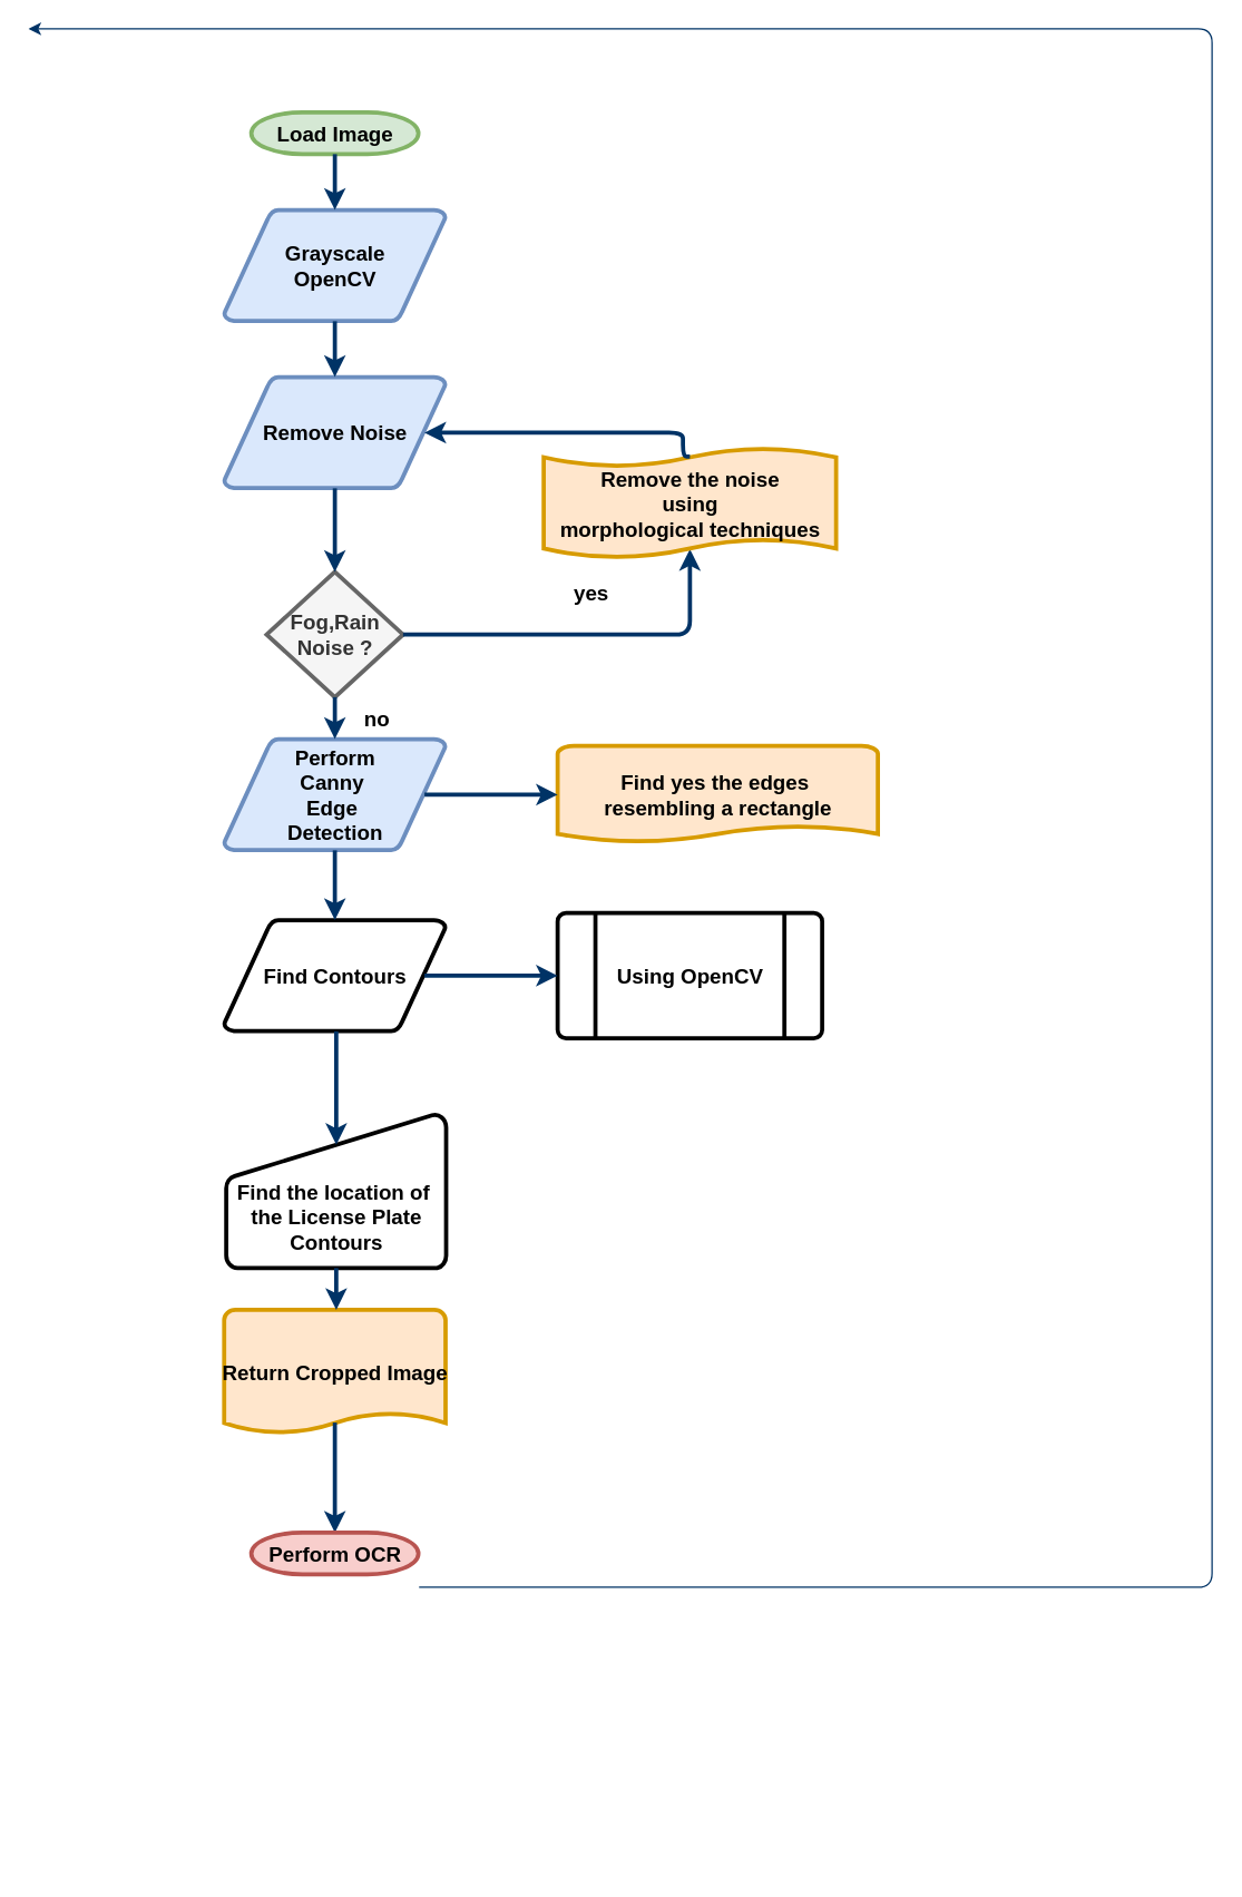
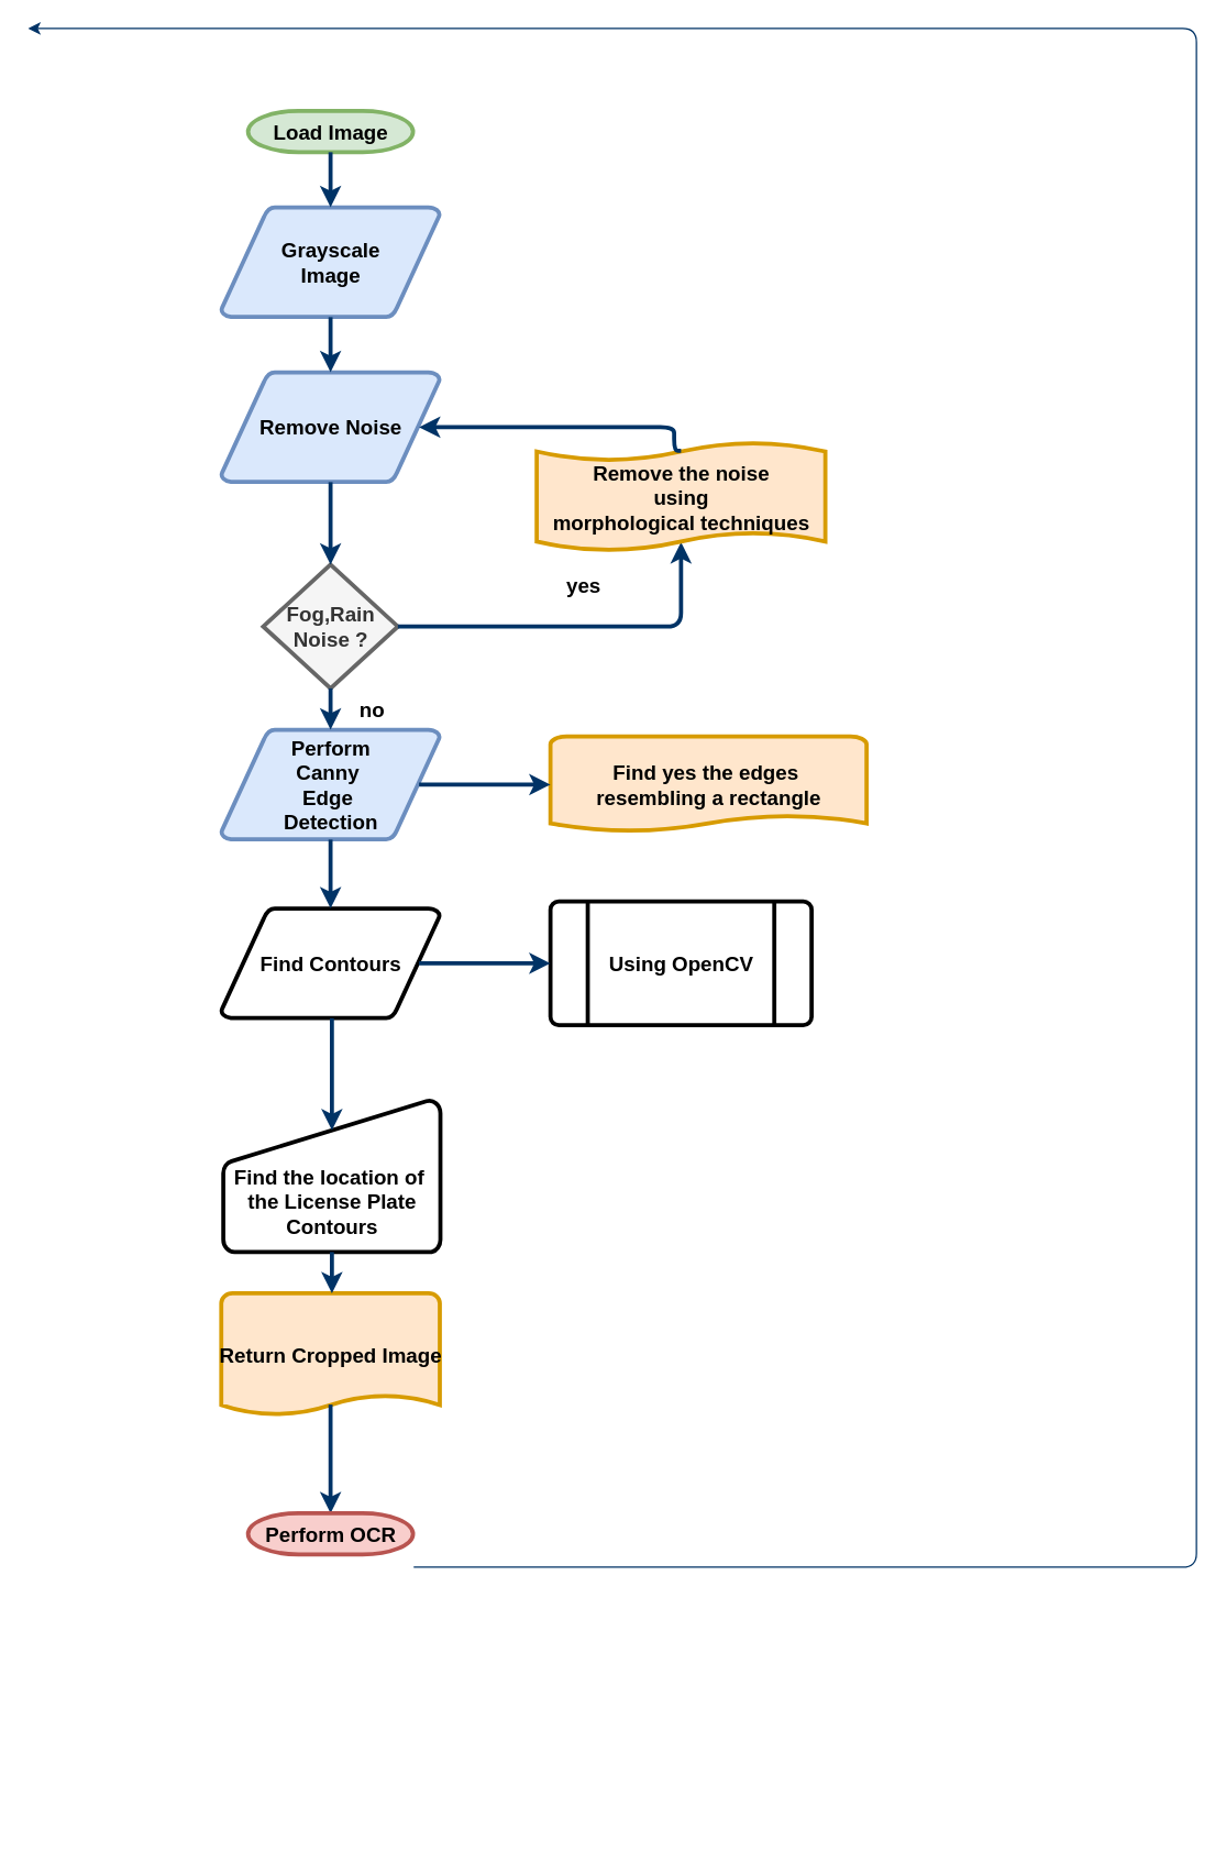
  <mxCell id="0" />
  <mxCell id="1" parent="0" />
  <mxCell id="2" value="Load Image" style="shape=mxgraph.flowchart.terminator;strokeWidth=3;gradientDirection=north;fontStyle=1;html=1;fillColor=#d5e8d4;strokeColor=#82b366;fontSize=15;" parent="1" vertex="1"><mxGeometry x="180" y="80" width="120" height="30" as="geometry" /></mxCell>
- <mxCell id="3" value="Grayscale&lt;br style=&quot;font-size: 15px;&quot;&gt;OpenCV" style="shape=mxgraph.flowchart.data;strokeWidth=3;gradientDirection=north;fontStyle=1;html=1;fillColor=#dae8fc;strokeColor=#6c8ebf;fontSize=15;" parent="1" vertex="1"><mxGeometry x="160.5" y="150" width="159" height="80" as="geometry" /></mxCell>
+ <mxCell id="3" value="Grayscale&lt;br style=&quot;font-size: 15px;&quot;&gt;Image" style="shape=mxgraph.flowchart.data;strokeWidth=3;gradientDirection=north;fontStyle=1;html=1;fillColor=#dae8fc;strokeColor=#6c8ebf;fontSize=15;" parent="1" vertex="1"><mxGeometry x="160.5" y="150" width="159" height="80" as="geometry" /></mxCell>
  <mxCell id="4" value="Perform&lt;br style=&quot;font-size: 15px;&quot;&gt;Canny&amp;nbsp;&lt;br style=&quot;font-size: 15px;&quot;&gt;Edge&amp;nbsp;&lt;br style=&quot;font-size: 15px;&quot;&gt;Detection" style="shape=mxgraph.flowchart.data;strokeWidth=3;gradientDirection=north;fontStyle=1;html=1;fillColor=#dae8fc;strokeColor=#6c8ebf;fontSize=15;" parent="1" vertex="1"><mxGeometry x="160.5" y="530" width="159" height="80" as="geometry" /></mxCell>
  <mxCell id="5" value="Remove Noise" style="shape=mxgraph.flowchart.data;strokeWidth=3;gradientDirection=north;fontStyle=1;html=1;fillColor=#dae8fc;strokeColor=#6c8ebf;fontSize=15;" parent="1" vertex="1"><mxGeometry x="160.5" y="270" width="159" height="80" as="geometry" /></mxCell>
  <mxCell id="6" value="Fog,Rain&lt;br style=&quot;font-size: 15px;&quot;&gt;Noise ?" style="shape=mxgraph.flowchart.decision;strokeWidth=3;gradientDirection=north;fontStyle=1;html=1;fillColor=#f5f5f5;strokeColor=#666666;fontColor=#333333;fontSize=15;" parent="1" vertex="1"><mxGeometry x="191" y="410" width="98" height="90" as="geometry" /></mxCell>
  <mxCell id="7" style="fontStyle=1;strokeColor=#003366;strokeWidth=3;html=1;fontSize=15;" parent="1" source="2" target="3" edge="1"><mxGeometry relative="1" as="geometry" /></mxCell>
  <mxCell id="8" style="fontStyle=1;strokeColor=#003366;strokeWidth=3;html=1;fontSize=15;" parent="1" source="3" target="5" edge="1"><mxGeometry relative="1" as="geometry" /></mxCell>
  <mxCell id="9" style="entryX=0.5;entryY=0;entryPerimeter=0;fontStyle=1;strokeColor=#003366;strokeWidth=3;html=1;fontSize=15;" parent="1" source="5" target="6" edge="1"><mxGeometry relative="1" as="geometry" /></mxCell>
  <mxCell id="10" value="" style="edgeStyle=elbowEdgeStyle;elbow=horizontal;entryX=0.5;entryY=0.91;entryPerimeter=0;exitX=1;exitY=0.5;exitPerimeter=0;fontStyle=1;strokeColor=#003366;strokeWidth=3;html=1;fontSize=15;" parent="1" source="6" target="27" edge="1"><mxGeometry x="381" y="28.5" width="100" height="100" as="geometry"><mxPoint x="670" y="467" as="sourcePoint" /><mxPoint x="685.395" y="338.5" as="targetPoint" /><Array as="points"><mxPoint x="495" y="430" /></Array></mxGeometry></mxCell>
  <mxCell id="11" value="yes" style="text;fontStyle=1;html=1;strokeColor=none;gradientColor=none;fillColor=none;strokeWidth=3;fontSize=15;" parent="1" vertex="1"><mxGeometry x="410" y="410" width="40" height="26" as="geometry" /></mxCell>
  <mxCell id="12" value="" style="edgeStyle=elbowEdgeStyle;elbow=horizontal;fontColor=#001933;fontStyle=1;strokeColor=#003366;strokeWidth=3;html=1;fontSize=15;" parent="1" source="6" target="4" edge="1"><mxGeometry width="100" height="100" as="geometry"><mxPoint y="120" as="sourcePoint" x="-80" /><mxPoint x="20" as="targetPoint" y="20" /></mxGeometry></mxCell>
  <mxCell id="13" value="Find Contours" style="shape=mxgraph.flowchart.data;strokeWidth=3;gradientColor=none;gradientDirection=north;fontStyle=1;html=1;fontSize=15;" parent="1" vertex="1"><mxGeometry x="160.5" y="660" width="159" height="80" as="geometry" /></mxCell>
  <mxCell id="14" value="no" style="text;fontStyle=1;html=1;strokeColor=none;gradientColor=none;fillColor=none;strokeWidth=3;align=center;fontSize=15;" parent="1" vertex="1"><mxGeometry x="250" y="500" width="40" height="26" as="geometry" /></mxCell>
  <mxCell id="15" value="Find yes the edges&amp;nbsp;&lt;br style=&quot;font-size: 15px;&quot;&gt;resembling a rectangle" style="shape=mxgraph.flowchart.document;strokeWidth=3;gradientDirection=north;fontStyle=1;html=1;fillColor=#ffe6cc;strokeColor=#d79b00;fontSize=15;" parent="1" vertex="1"><mxGeometry x="400" y="535" width="230" height="70" as="geometry" /></mxCell>
  <mxCell id="16" value="" style="edgeStyle=elbowEdgeStyle;elbow=horizontal;exitX=0.905;exitY=0.5;exitPerimeter=0;fontStyle=1;strokeColor=#003366;strokeWidth=3;html=1;fontSize=15;" parent="1" source="4" target="15" edge="1"><mxGeometry width="100" height="100" as="geometry"><mxPoint y="120" as="sourcePoint" x="-80" /><mxPoint x="20" as="targetPoint" y="20" /></mxGeometry></mxCell>
  <mxCell id="17" value="" style="edgeStyle=elbowEdgeStyle;elbow=horizontal;fontStyle=1;strokeColor=#003366;strokeWidth=3;html=1;fontSize=15;" parent="1" source="4" target="13" edge="1"><mxGeometry width="100" height="100" as="geometry"><mxPoint y="120" as="sourcePoint" x="-80" /><mxPoint x="20" as="targetPoint" y="20" /></mxGeometry></mxCell>
  <mxCell id="18" value="Using OpenCV" style="shape=mxgraph.flowchart.predefined_process;strokeWidth=3;gradientColor=none;gradientDirection=north;fontStyle=1;html=1;fontSize=15;" parent="1" vertex="1"><mxGeometry x="400" y="655" width="190" height="90" as="geometry" /></mxCell>
  <mxCell id="19" value="" style="edgeStyle=elbowEdgeStyle;elbow=horizontal;exitX=0.905;exitY=0.5;exitPerimeter=0;fontStyle=1;strokeColor=#003366;strokeWidth=3;html=1;fontSize=15;" parent="1" source="13" target="18" edge="1"><mxGeometry width="100" height="100" as="geometry"><mxPoint y="120" as="sourcePoint" x="-80" /><mxPoint x="20" as="targetPoint" y="20" /></mxGeometry></mxCell>
  <mxCell id="20" value="&lt;br style=&quot;font-size: 15px;&quot;&gt;&lt;br style=&quot;font-size: 15px;&quot;&gt;Find the location of&amp;nbsp;&lt;br style=&quot;font-size: 15px;&quot;&gt;the License Plate&lt;br style=&quot;font-size: 15px;&quot;&gt;Contours" style="shape=mxgraph.flowchart.manual_input;strokeWidth=3;gradientColor=none;gradientDirection=north;fontStyle=1;html=1;fontSize=15;" parent="1" vertex="1"><mxGeometry x="162" y="800" width="158" height="110" as="geometry" /></mxCell>
  <mxCell id="21" value="" style="edgeStyle=elbowEdgeStyle;elbow=horizontal;entryX=0.5;entryY=0.195;entryPerimeter=0;fontStyle=1;strokeColor=#003366;strokeWidth=3;html=1;fontSize=15;" parent="1" source="13" target="20" edge="1"><mxGeometry width="100" height="100" as="geometry"><mxPoint y="120" as="sourcePoint" x="-80" /><mxPoint x="20" as="targetPoint" y="20" /></mxGeometry></mxCell>
  <mxCell id="22" value="Return Cropped Image" style="shape=mxgraph.flowchart.document;strokeWidth=3;gradientDirection=north;fontStyle=1;html=1;fillColor=#ffe6cc;strokeColor=#d79b00;fontSize=15;" parent="1" vertex="1"><mxGeometry x="160.5" y="940" width="159" height="90" as="geometry" /></mxCell>
  <mxCell id="23" value="" style="edgeStyle=elbowEdgeStyle;elbow=horizontal;exitX=0.5;exitY=1;exitPerimeter=0;fontStyle=1;strokeColor=#003366;strokeWidth=3;html=1;fontSize=15;" parent="1" source="20" target="22" edge="1"><mxGeometry width="100" height="100" as="geometry"><mxPoint y="120" as="sourcePoint" x="-80" /><mxPoint x="20" as="targetPoint" y="20" /></mxGeometry></mxCell>
  <mxCell id="24" value="" style="edgeStyle=elbowEdgeStyle;elbow=horizontal;exitX=0.5;exitY=0.9;exitPerimeter=0;fontStyle=1;strokeColor=#003366;strokeWidth=3;html=1;fontSize=15;" parent="1" source="22" edge="1"><mxGeometry width="100" height="100" as="geometry"><mxPoint y="120" as="sourcePoint" x="-80" /><mxPoint x="240" y="1100" as="targetPoint" /></mxGeometry></mxCell>
  <mxCell id="25" value="Perform OCR" style="shape=mxgraph.flowchart.terminator;strokeWidth=3;gradientDirection=north;fontStyle=1;html=1;fillColor=#f8cecc;strokeColor=#b85450;fontSize=15;" parent="1" vertex="1"><mxGeometry x="180" y="1100" width="120" height="30" as="geometry" /></mxCell>
  <mxCell id="26" value="" style="edgeStyle=elbowEdgeStyle;elbow=horizontal;exitX=1;exitY=0.5;exitPerimeter=0;entryX=0.905;entryY=0.5;entryPerimeter=0;fontStyle=1;strokeColor=#003366;strokeWidth=1;html=1;" parent="1" edge="1"><mxGeometry width="100" height="100" as="geometry"><mxPoint x="300.5" y="1139.25" as="sourcePoint" /><mxPoint x="20" as="targetPoint" y="20" /><Array as="points"><mxPoint x="870" y="1340" /></Array></mxGeometry></mxCell>
  <mxCell id="27" value="Remove the noise&lt;br style=&quot;font-size: 15px;&quot;&gt;using &lt;br style=&quot;font-size: 15px;&quot;&gt;morphological techniques" style="shape=mxgraph.flowchart.paper_tape;strokeWidth=3;gradientDirection=north;fontStyle=1;html=1;fillColor=#ffe6cc;strokeColor=#d79b00;fontSize=15;" parent="1" vertex="1"><mxGeometry x="390" y="320" width="210" height="81" as="geometry" /></mxCell>
  <mxCell id="28" value="" style="edgeStyle=elbowEdgeStyle;elbow=horizontal;exitX=0.5;exitY=0.09;exitPerimeter=0;entryX=0.905;entryY=0.5;entryPerimeter=0;fontStyle=1;strokeColor=#003366;strokeWidth=3;html=1;fontSize=15;" parent="1" source="27" target="5" edge="1"><mxGeometry width="100" height="100" as="geometry"><mxPoint y="120" as="sourcePoint" x="-80" /><mxPoint x="20" as="targetPoint" y="20" /><Array as="points"><mxPoint x="490" y="300" /></Array></mxGeometry></mxCell>
